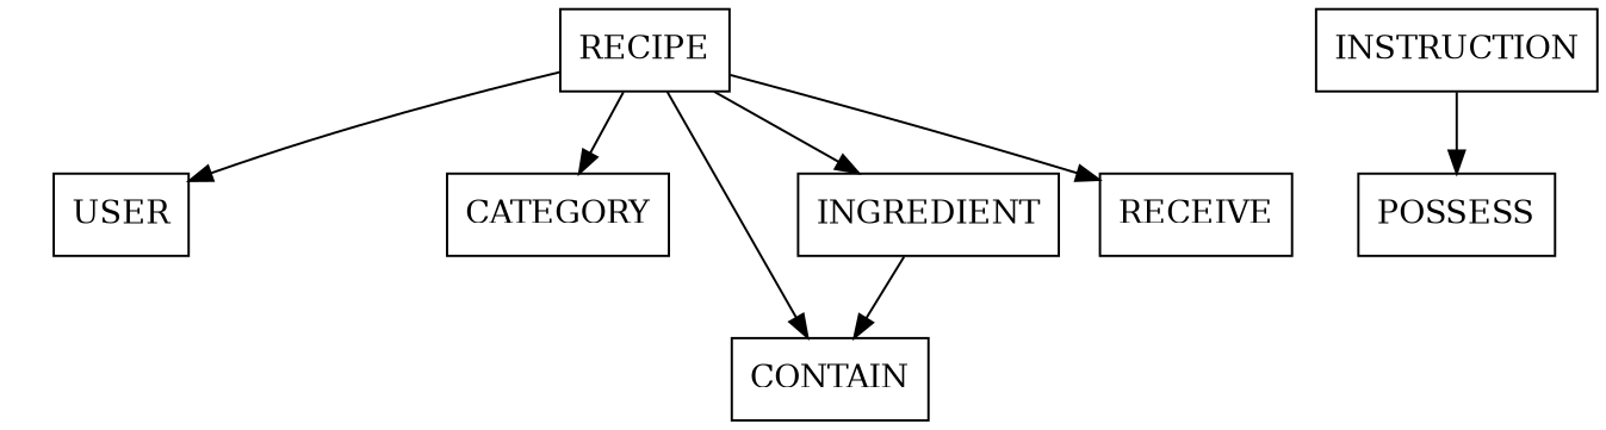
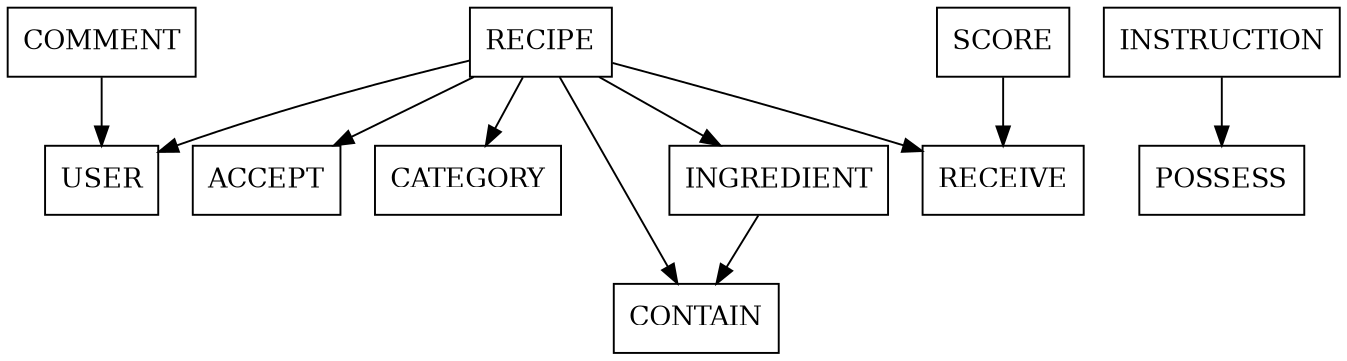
  digraph {
    node [shape=box]
+   COMMENT
    USER
    RECIPE
+   ACCEPT
    CATEGORY
    CONTAIN
    RECEIVE
    INGREDIENT
    INSTRUCTION
    POSSESS
+   SCORE
+   COMMENT -> USER
    RECIPE -> USER
+   RECIPE -> ACCEPT
    RECIPE -> CATEGORY
    RECIPE -> CONTAIN
    RECIPE -> RECEIVE
    RECIPE -> INGREDIENT
    INGREDIENT -> CONTAIN
    INSTRUCTION -> POSSESS
+   SCORE -> RECEIVE
  }
